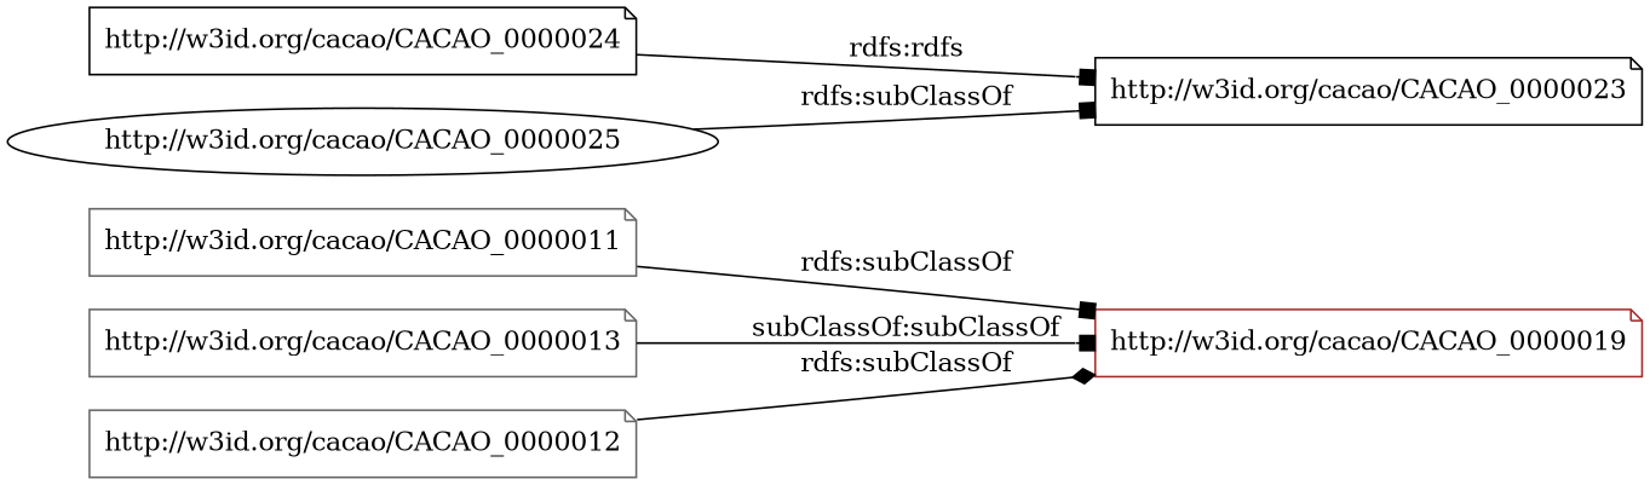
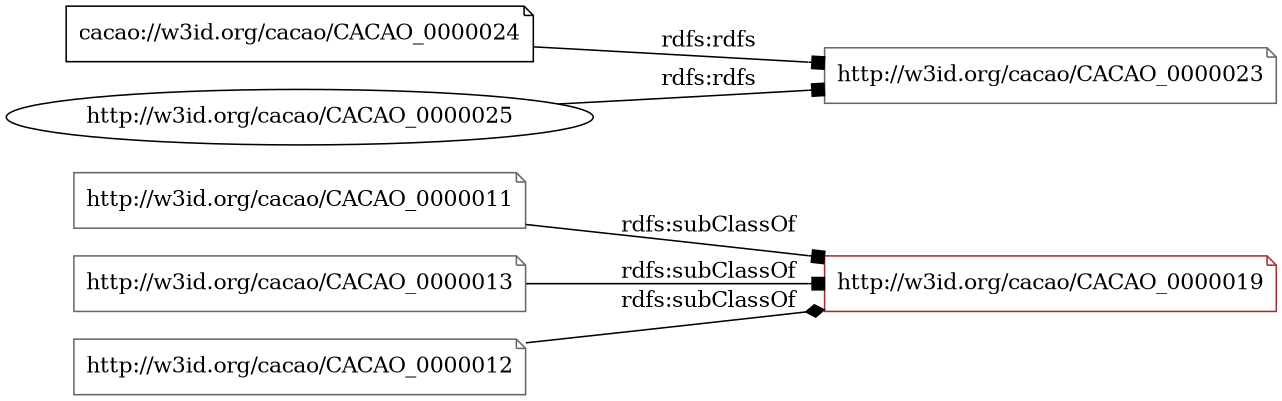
  digraph {
    rankdir=LR
    node [color=gray40 shape=note]
    edge [arrowhead=box]
    n1 [color=brown label="http://w3id.org/cacao/CACAO_0000019"]
    "http://w3id.org/cacao/CACAO_0000011"
    "http://w3id.org/cacao/CACAO_0000013"
    "http://w3id.org/cacao/CACAO_0000012"
-   "http://w3id.org/cacao/CACAO_0000024" [color=black]
-   "http://w3id.org/cacao/CACAO_0000023" [color=black]
+   "http://w3id.org/cacao/CACAO_0000024" [color=black label="cacao://w3id.org/cacao/CACAO_0000024"]
+   "http://w3id.org/cacao/CACAO_0000023"
    "http://w3id.org/cacao/CACAO_0000025" [color=black shape=ellipse]
    "http://w3id.org/cacao/CACAO_0000011" -> n1 [label="rdfs:subClassOf"]
-   "http://w3id.org/cacao/CACAO_0000013" -> n1 [label="subClassOf:subClassOf"]
+   "http://w3id.org/cacao/CACAO_0000013" -> n1 [label="rdfs:subClassOf"]
    "http://w3id.org/cacao/CACAO_0000012" -> n1 [arrowhead=diamond label="rdfs:subClassOf"]
    "http://w3id.org/cacao/CACAO_0000024" -> "http://w3id.org/cacao/CACAO_0000023" [label="rdfs:rdfs"]
-   "http://w3id.org/cacao/CACAO_0000025" -> "http://w3id.org/cacao/CACAO_0000023" [label="rdfs:subClassOf"]
+   "http://w3id.org/cacao/CACAO_0000025" -> "http://w3id.org/cacao/CACAO_0000023" [label="rdfs:rdfs"]
  }
